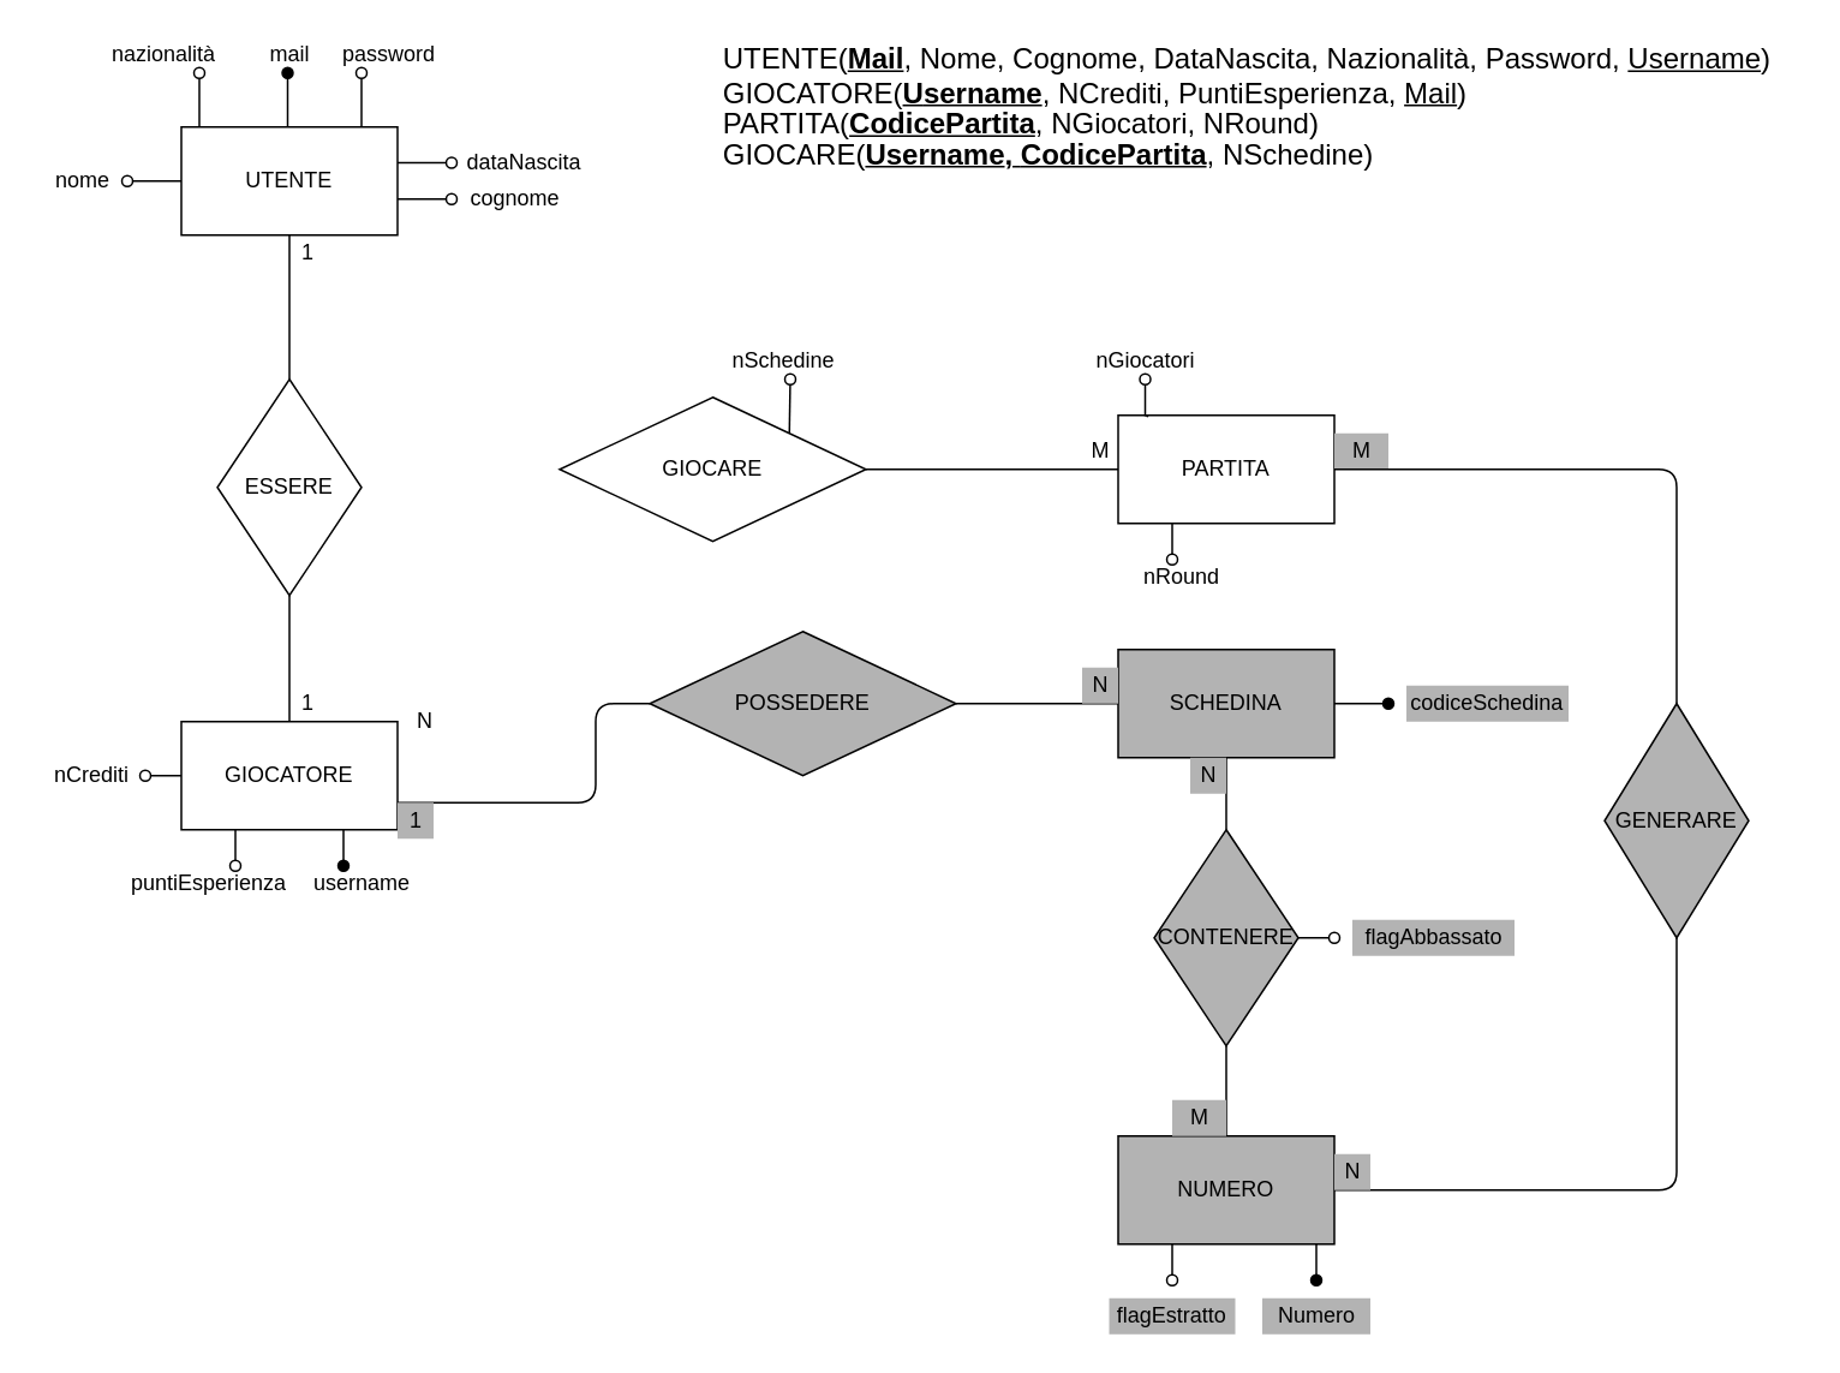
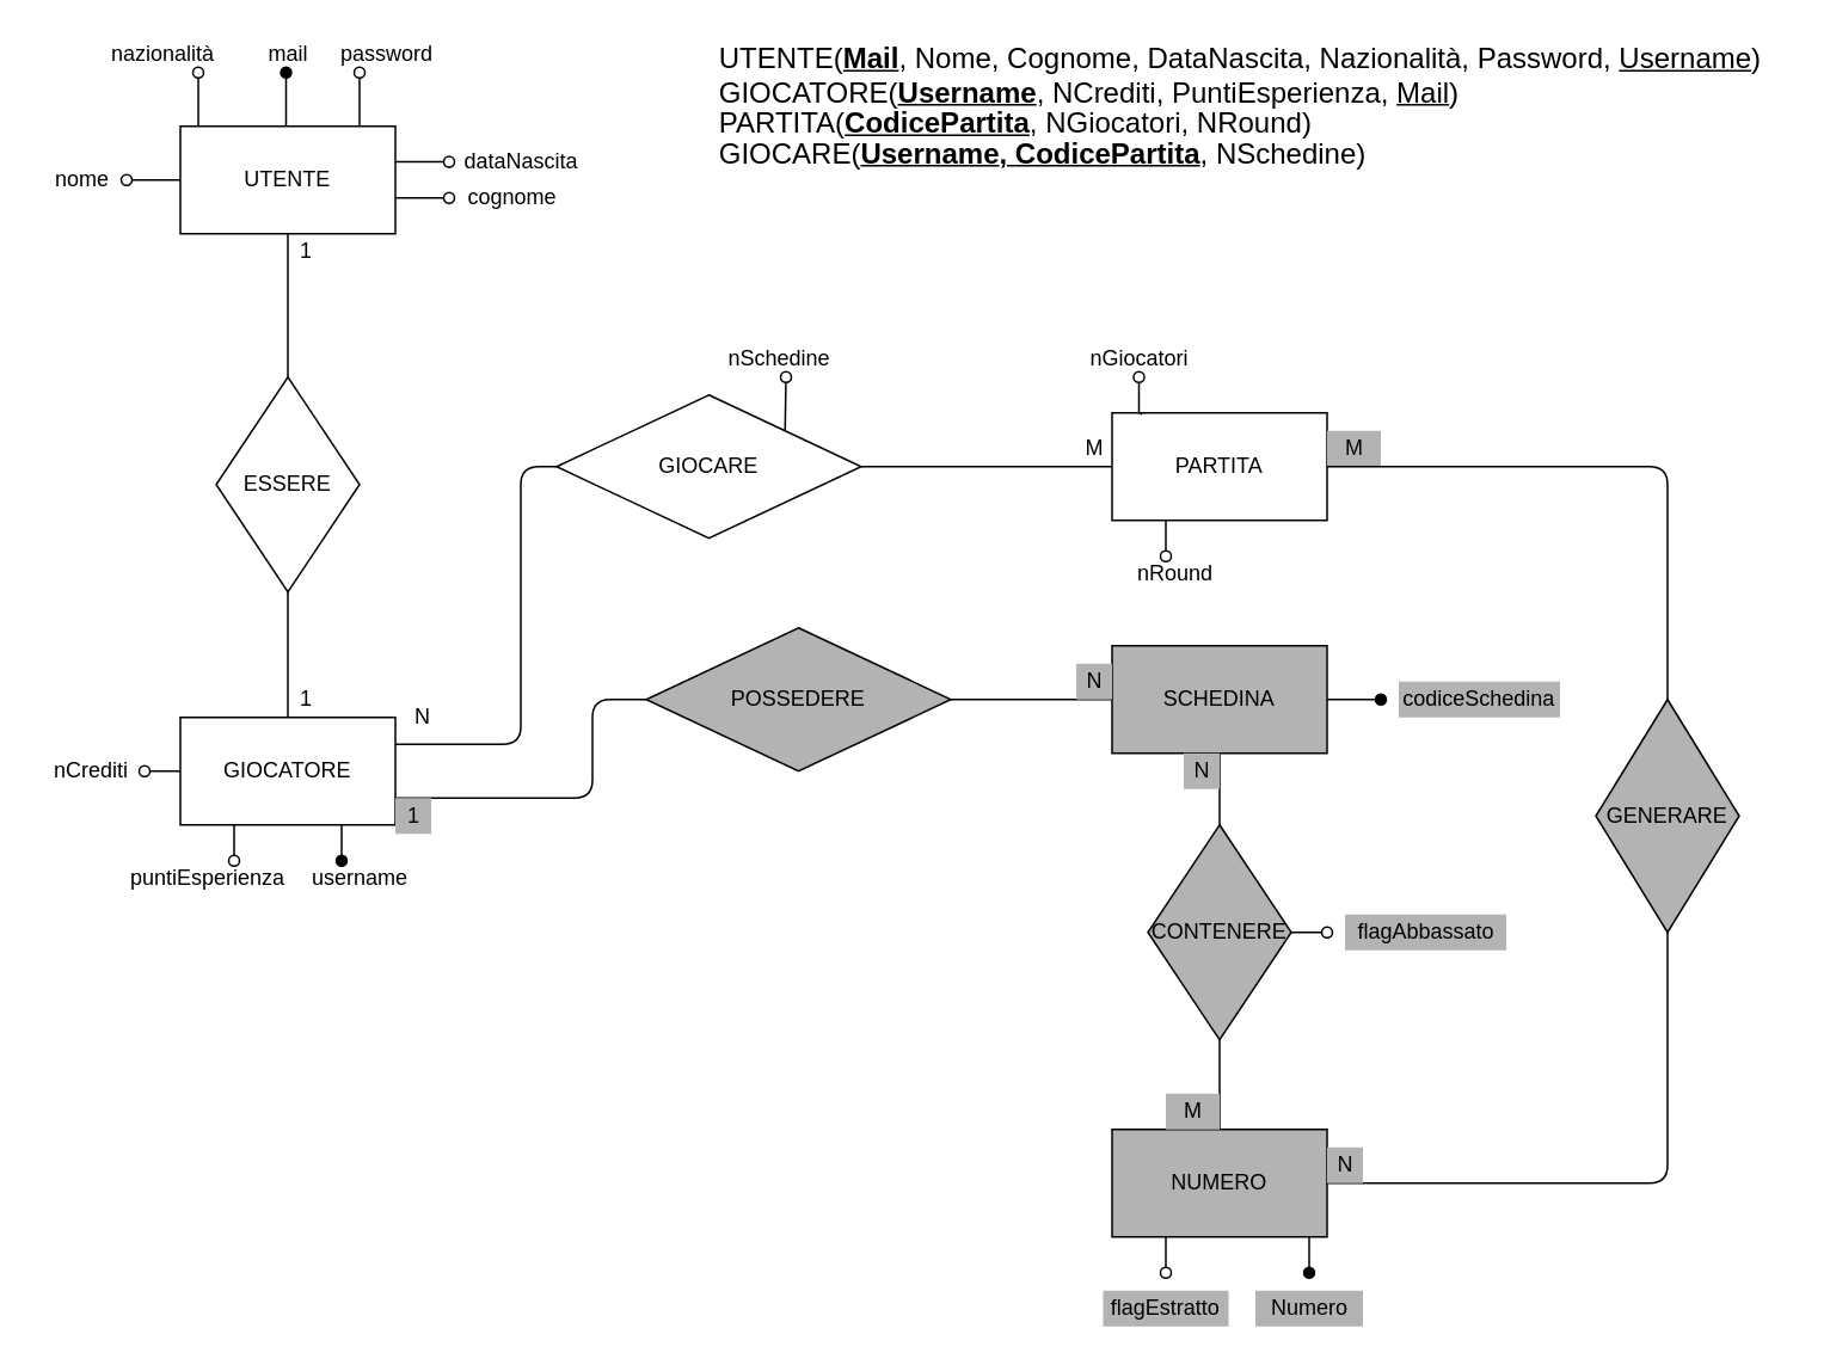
  <mxCell id="0" />
  <mxCell id="1" parent="0" />
  <mxCell id="2" value="UTENTE" style="rounded=0;whiteSpace=wrap;html=1;" parent="1" vertex="1"><mxGeometry x="100" y="70" width="120" height="60" as="geometry" /></mxCell>
  <mxCell id="3" value="" style="endArrow=oval;html=1;endFill=0;" parent="1" edge="1"><mxGeometry width="50" height="50" relative="1" as="geometry"><mxPoint x="110" y="70" as="sourcePoint" /><mxPoint x="110" y="40" as="targetPoint" /></mxGeometry></mxCell>
  <mxCell id="4" value="nome" style="text;html=1;align=center;verticalAlign=middle;resizable=0;points=[];autosize=1;" parent="1" vertex="1"><mxGeometry y="90" width="50" height="20" as="geometry" x="20" /></mxCell>
  <mxCell id="5" value="cognome" style="text;html=1;align=center;verticalAlign=middle;resizable=0;points=[];autosize=1;" parent="1" vertex="1"><mxGeometry x="255" y="100" width="60" height="20" as="geometry" /></mxCell>
  <mxCell id="6" value="mail" style="text;html=1;align=center;verticalAlign=middle;resizable=0;points=[];autosize=1;" parent="1" vertex="1"><mxGeometry x="140" y="20" width="40" height="20" as="geometry" /></mxCell>
  <mxCell id="7" value="password" style="text;html=1;align=center;verticalAlign=middle;resizable=0;points=[];autosize=1;" parent="1" vertex="1"><mxGeometry x="180" y="20" width="70" height="20" as="geometry" /></mxCell>
  <mxCell id="8" value="" style="endArrow=oval;html=1;endFill=0;exitX=1;exitY=0.33;exitDx=0;exitDy=0;exitPerimeter=0;" parent="1" source="2" edge="1"><mxGeometry width="50" height="50" relative="1" as="geometry"><mxPoint x="230" y="89.8" as="sourcePoint" /><mxPoint x="250" y="89.8" as="targetPoint" /></mxGeometry></mxCell>
  <mxCell id="9" value="" style="endArrow=oval;html=1;endFill=1;" parent="1" edge="1"><mxGeometry width="50" height="50" relative="1" as="geometry"><mxPoint x="159" y="70" as="sourcePoint" /><mxPoint x="159" y="40" as="targetPoint" /></mxGeometry></mxCell>
  <mxCell id="10" value="" style="endArrow=oval;html=1;endFill=0;" parent="1" edge="1"><mxGeometry width="50" height="50" relative="1" as="geometry"><mxPoint x="200" y="70" as="sourcePoint" /><mxPoint x="200" y="40" as="targetPoint" /></mxGeometry></mxCell>
  <mxCell id="11" style="edgeStyle=orthogonalEdgeStyle;rounded=0;orthogonalLoop=1;jettySize=auto;html=1;startArrow=oval;startFill=0;endArrow=none;endFill=0;" parent="1" edge="1"><mxGeometry relative="1" as="geometry"><Array as="points"><mxPoint x="100" y="100" /></Array><mxPoint x="70" y="100" as="sourcePoint" /><mxPoint x="90" y="100" as="targetPoint" /></mxGeometry></mxCell>
  <mxCell id="12" value="dataNascita" style="text;html=1;align=center;verticalAlign=middle;resizable=0;points=[];autosize=1;" parent="1" vertex="1"><mxGeometry x="250" y="80" width="80" height="20" as="geometry" /></mxCell>
  <mxCell id="13" value="puntiEsperienza" style="text;html=1;align=center;verticalAlign=middle;resizable=0;points=[];autosize=1;" parent="1" vertex="1"><mxGeometry x="65" y="480" width="100" height="20" as="geometry" /></mxCell>
  <mxCell id="14" value="GIOCATORE" style="rounded=0;whiteSpace=wrap;html=1;" parent="1" vertex="1"><mxGeometry x="100" y="400" width="120" height="60" as="geometry" /></mxCell>
  <mxCell id="15" value="ESSERE" style="rhombus;whiteSpace=wrap;html=1;" parent="1" vertex="1"><mxGeometry x="120" y="210" width="80" height="120" as="geometry" /></mxCell>
  <mxCell id="16" value="" style="endArrow=none;html=1;entryX=0.5;entryY=1;entryDx=0;entryDy=0;exitX=0.5;exitY=0;exitDx=0;exitDy=0;" parent="1" source="15" target="2" edge="1"><mxGeometry width="50" height="50" relative="1" as="geometry"><mxPoint x="140" y="200" as="sourcePoint" /><mxPoint x="190" y="150" as="targetPoint" /></mxGeometry></mxCell>
  <mxCell id="17" value="" style="endArrow=none;html=1;entryX=0.5;entryY=1;entryDx=0;entryDy=0;exitX=0.5;exitY=0;exitDx=0;exitDy=0;" parent="1" source="14" target="15" edge="1"><mxGeometry width="50" height="50" relative="1" as="geometry"><mxPoint x="120" y="400" as="sourcePoint" /><mxPoint x="170" y="350" as="targetPoint" /></mxGeometry></mxCell>
  <mxCell id="18" value="PARTITA" style="rounded=0;whiteSpace=wrap;html=1;" parent="1" vertex="1"><mxGeometry x="620" y="230" width="120" height="60" as="geometry" /></mxCell>
  <mxCell id="19" style="edgeStyle=orthogonalEdgeStyle;rounded=0;orthogonalLoop=1;jettySize=auto;html=1;startArrow=oval;startFill=0;endArrow=none;endFill=0;" parent="1" source="20" edge="1"><mxGeometry relative="1" as="geometry"><mxPoint x="636" y="231" as="targetPoint" /></mxGeometry></mxCell>
  <mxCell id="20" value="nGiocatori" style="text;html=1;align=center;verticalAlign=middle;resizable=0;points=[];autosize=1;" parent="1" vertex="1"><mxGeometry x="600" y="190" width="70" height="20" as="geometry" /></mxCell>
  <mxCell id="21" value="GIOCARE" style="rhombus;whiteSpace=wrap;html=1;" parent="1" vertex="1"><mxGeometry x="310" y="220" width="170" height="80" as="geometry" /></mxCell>
  <mxCell id="22" value="" style="endArrow=none;html=1;entryX=0;entryY=0.5;entryDx=0;entryDy=0;exitX=1;exitY=0.5;exitDx=0;exitDy=0;" parent="1" source="21" target="18" edge="1"><mxGeometry width="50" height="50" relative="1" as="geometry"><mxPoint x="530" y="260" as="sourcePoint" /><mxPoint x="570" y="230" as="targetPoint" /><Array as="points"><mxPoint x="540" y="260" /></Array></mxGeometry></mxCell>
+ <mxCell id="23" value="" style="endArrow=none;html=1;entryX=0;entryY=0.5;entryDx=0;entryDy=0;exitX=1;exitY=0.25;exitDx=0;exitDy=0;" parent="1" source="14" target="21" edge="1"><mxGeometry width="50" height="50" relative="1" as="geometry"><mxPoint x="270" y="450" as="sourcePoint" /><mxPoint x="320" y="400" as="targetPoint" /><Array as="points"><mxPoint x="290" y="415" /><mxPoint x="290" y="260" /></Array></mxGeometry></mxCell>
  <mxCell id="24" value="SCHEDINA" style="rounded=0;whiteSpace=wrap;html=1;fillColor=#B3B3B3;" parent="1" vertex="1"><mxGeometry x="620" y="360" width="120" height="60" as="geometry" /></mxCell>
  <mxCell id="25" value="POSSEDERE" style="rhombus;whiteSpace=wrap;html=1;fillColor=#B3B3B3;" parent="1" vertex="1"><mxGeometry x="360" y="350" width="170" height="80" as="geometry" /></mxCell>
  <mxCell id="26" value="" style="endArrow=none;html=1;entryX=0;entryY=0.5;entryDx=0;entryDy=0;exitX=1;exitY=0.5;exitDx=0;exitDy=0;" parent="1" source="25" target="24" edge="1"><mxGeometry width="50" height="50" relative="1" as="geometry"><mxPoint x="540" y="490" as="sourcePoint" /><mxPoint x="590" y="440" as="targetPoint" /></mxGeometry></mxCell>
  <mxCell id="27" value="" style="endArrow=none;html=1;entryX=0;entryY=0.5;entryDx=0;entryDy=0;exitX=1;exitY=0.75;exitDx=0;exitDy=0;" parent="1" source="14" target="25" edge="1"><mxGeometry width="50" height="50" relative="1" as="geometry"><mxPoint x="290" y="480" as="sourcePoint" /><mxPoint x="340" y="430" as="targetPoint" /><Array as="points"><mxPoint x="330" y="445" /><mxPoint x="330" y="390" /></Array></mxGeometry></mxCell>
  <mxCell id="28" value="codiceSchedina" style="text;html=1;strokeColor=none;fillColor=#B3B3B3;align=center;verticalAlign=middle;whiteSpace=wrap;rounded=0;" parent="1" vertex="1"><mxGeometry x="780" y="380" width="90" height="20" as="geometry" /></mxCell>
  <mxCell id="29" value="" style="endArrow=oval;html=1;endFill=1;exitX=1;exitY=0.5;exitDx=0;exitDy=0;" parent="1" source="24" edge="1"><mxGeometry width="50" height="50" relative="1" as="geometry"><mxPoint x="740" y="420" as="sourcePoint" /><mxPoint x="770" y="390" as="targetPoint" /></mxGeometry></mxCell>
  <mxCell id="30" value="NUMERO" style="rounded=0;whiteSpace=wrap;html=1;fillColor=#B3B3B3;" parent="1" vertex="1"><mxGeometry x="620" y="630" width="120" height="60" as="geometry" /></mxCell>
  <mxCell id="31" value="CONTENERE" style="rhombus;whiteSpace=wrap;html=1;fillColor=#B3B3B3;" parent="1" vertex="1"><mxGeometry x="640" y="460" width="80" height="120" as="geometry" /></mxCell>
  <mxCell id="32" value="" style="endArrow=none;html=1;entryX=0.5;entryY=1;entryDx=0;entryDy=0;exitX=0.5;exitY=0;exitDx=0;exitDy=0;" parent="1" source="31" target="24" edge="1"><mxGeometry width="50" height="50" relative="1" as="geometry"><mxPoint x="560" y="520" as="sourcePoint" /><mxPoint x="610" y="470" as="targetPoint" /></mxGeometry></mxCell>
  <mxCell id="33" value="" style="endArrow=none;html=1;entryX=0.5;entryY=1;entryDx=0;entryDy=0;exitX=0.5;exitY=0;exitDx=0;exitDy=0;" parent="1" source="30" target="31" edge="1"><mxGeometry width="50" height="50" relative="1" as="geometry"><mxPoint x="600" y="640" as="sourcePoint" /><mxPoint x="650" y="590" as="targetPoint" /></mxGeometry></mxCell>
  <mxCell id="34" style="edgeStyle=orthogonalEdgeStyle;rounded=0;orthogonalLoop=1;jettySize=auto;html=1;entryX=1;entryY=0.5;entryDx=0;entryDy=0;startArrow=oval;startFill=0;endArrow=none;endFill=0;" parent="1" target="31" edge="1"><mxGeometry relative="1" as="geometry"><Array as="points"><mxPoint x="740" y="520" /></Array><mxPoint x="740" y="520" as="sourcePoint" /></mxGeometry></mxCell>
  <mxCell id="35" value="flagAbbassato" style="text;html=1;align=center;verticalAlign=middle;resizable=0;points=[];autosize=1;fillColor=#B3B3B3;" parent="1" vertex="1"><mxGeometry x="750" y="510" width="90" height="20" as="geometry" /></mxCell>
  <mxCell id="36" value="N" style="text;html=1;align=center;verticalAlign=middle;resizable=0;points=[];autosize=1;fillColor=#B3B3B3;" parent="1" vertex="1"><mxGeometry x="660" y="420" width="20" height="20" as="geometry" /></mxCell>
  <mxCell id="37" value="M" style="text;html=1;align=center;verticalAlign=middle;resizable=0;points=[];autosize=1;fillColor=#B3B3B3;" parent="1" vertex="1"><mxGeometry x="650" y="610" width="30" height="20" as="geometry" /></mxCell>
  <mxCell id="38" value="" style="edgeStyle=orthogonalEdgeStyle;rounded=0;orthogonalLoop=1;jettySize=auto;html=1;startArrow=oval;startFill=0;endArrow=none;endFill=0;" parent="1" edge="1"><mxGeometry relative="1" as="geometry"><mxPoint x="314" y="660" as="targetPoint" /></mxGeometry></mxCell>
  <mxCell id="39" style="edgeStyle=orthogonalEdgeStyle;rounded=0;orthogonalLoop=1;jettySize=auto;html=1;startArrow=oval;startFill=0;endArrow=none;endFill=0;entryX=0.25;entryY=1;entryDx=0;entryDy=0;" parent="1" target="30" edge="1"><mxGeometry relative="1" as="geometry"><mxPoint x="650" y="710" as="sourcePoint" /></mxGeometry></mxCell>
  <mxCell id="40" value="flagEstratto" style="text;html=1;strokeColor=none;fillColor=#B3B3B3;align=center;verticalAlign=middle;whiteSpace=wrap;rounded=0;" parent="1" vertex="1"><mxGeometry x="615" y="720" width="70" height="20" as="geometry" /></mxCell>
  <mxCell id="41" value="Numero" style="text;html=1;align=center;verticalAlign=middle;resizable=0;points=[];autosize=1;fillColor=#B3B3B3;" parent="1" vertex="1"><mxGeometry x="700" y="720" width="60" height="20" as="geometry" /></mxCell>
  <mxCell id="42" value="" style="endArrow=oval;html=1;endFill=1;exitX=0.25;exitY=1;exitDx=0;exitDy=0;entryX=0.5;entryY=0;entryDx=0;entryDy=0;" parent="1" edge="1"><mxGeometry width="50" height="50" relative="1" as="geometry"><mxPoint x="730" y="690" as="sourcePoint" /><mxPoint x="730" y="710" as="targetPoint" /></mxGeometry></mxCell>
  <mxCell id="43" value="GENERARE" style="rhombus;whiteSpace=wrap;html=1;fillColor=#B3B3B3;" parent="1" vertex="1"><mxGeometry x="890" y="390" width="80" height="130" as="geometry" /></mxCell>
  <mxCell id="44" value="" style="endArrow=none;html=1;entryX=0.5;entryY=1;entryDx=0;entryDy=0;exitX=1;exitY=0.5;exitDx=0;exitDy=0;" parent="1" source="30" target="43" edge="1"><mxGeometry width="50" height="50" relative="1" as="geometry"><mxPoint x="1060" y="680" as="sourcePoint" /><mxPoint x="850" y="280" as="targetPoint" /><Array as="points"><mxPoint x="930" y="660" /></Array></mxGeometry></mxCell>
  <mxCell id="45" value="N" style="text;html=1;align=center;verticalAlign=middle;resizable=0;points=[];autosize=1;fillColor=#B3B3B3;" parent="1" vertex="1"><mxGeometry x="740" y="640" width="20" height="20" as="geometry" /></mxCell>
  <mxCell id="46" value="M" style="text;html=1;align=center;verticalAlign=middle;resizable=0;points=[];autosize=1;fillColor=#B3B3B3;" parent="1" vertex="1"><mxGeometry x="740" y="240" width="30" height="20" as="geometry" /></mxCell>
  <mxCell id="47" value="nRound" style="text;html=1;align=center;verticalAlign=middle;resizable=0;points=[];autosize=1;" parent="1" vertex="1"><mxGeometry x="625" y="310" width="60" height="20" as="geometry" /></mxCell>
  <mxCell id="48" value="username" style="text;html=1;align=center;verticalAlign=middle;resizable=0;points=[];autosize=1;" parent="1" vertex="1"><mxGeometry x="165" y="480" width="70" height="20" as="geometry" /></mxCell>
  <mxCell id="49" value="nazionalità" style="text;html=1;align=center;verticalAlign=middle;resizable=0;points=[];autosize=1;" parent="1" vertex="1"><mxGeometry x="55" y="20" width="70" height="20" as="geometry" /></mxCell>
  <mxCell id="50" value="1" style="text;html=1;align=center;verticalAlign=middle;resizable=0;points=[];autosize=1;fillColor=#B3B3B3;" parent="1" vertex="1"><mxGeometry x="220" y="445" width="20" height="20" as="geometry" /></mxCell>
  <mxCell id="51" value="N" style="text;html=1;align=center;verticalAlign=middle;resizable=0;points=[];autosize=1;fillColor=#B3B3B3;" parent="1" vertex="1"><mxGeometry x="600" y="370" width="20" height="20" as="geometry" /></mxCell>
  <mxCell id="52" value="N" style="text;html=1;align=center;verticalAlign=middle;resizable=0;points=[];autosize=1;" parent="1" vertex="1"><mxGeometry x="225" y="390" width="20" height="20" as="geometry" /></mxCell>
  <mxCell id="53" value="M" style="text;html=1;align=center;verticalAlign=middle;resizable=0;points=[];autosize=1;" parent="1" vertex="1"><mxGeometry x="595" y="240" width="30" height="20" as="geometry" /></mxCell>
  <mxCell id="54" value="nSchedine" style="text;html=1;align=center;verticalAlign=middle;resizable=0;points=[];autosize=1;" parent="1" vertex="1"><mxGeometry x="399" y="190" width="70" height="20" as="geometry" /></mxCell>
  <mxCell id="55" value="" style="endArrow=oval;html=1;endFill=0;" parent="1" edge="1"><mxGeometry width="50" height="50" relative="1" as="geometry"><mxPoint x="220" y="110" as="sourcePoint" /><mxPoint x="250" y="110" as="targetPoint" /></mxGeometry></mxCell>
  <mxCell id="56" value="1" style="text;html=1;align=center;verticalAlign=middle;resizable=0;points=[];autosize=1;" parent="1" vertex="1"><mxGeometry x="160" y="130" width="20" height="20" as="geometry" /></mxCell>
  <mxCell id="57" value="1" style="text;html=1;align=center;verticalAlign=middle;resizable=0;points=[];autosize=1;" parent="1" vertex="1"><mxGeometry x="160" y="380" width="20" height="20" as="geometry" /></mxCell>
  <mxCell id="58" value="nCrediti" style="text;html=1;align=center;verticalAlign=middle;resizable=0;points=[];autosize=1;" parent="1" vertex="1"><mxGeometry y="420" width="60" height="20" as="geometry" x="20" /></mxCell>
  <mxCell id="59" style="edgeStyle=orthogonalEdgeStyle;rounded=0;orthogonalLoop=1;jettySize=auto;html=1;startArrow=oval;startFill=1;endArrow=none;endFill=0;entryX=0.75;entryY=1;entryDx=0;entryDy=0;" parent="1" target="14" edge="1"><mxGeometry relative="1" as="geometry"><mxPoint x="190" y="480" as="sourcePoint" /><mxPoint x="130" y="400" as="targetPoint" /></mxGeometry></mxCell>
  <mxCell id="60" style="edgeStyle=orthogonalEdgeStyle;rounded=0;orthogonalLoop=1;jettySize=auto;html=1;startArrow=oval;startFill=0;endArrow=none;endFill=0;entryX=0.25;entryY=1;entryDx=0;entryDy=0;" parent="1" target="18" edge="1"><mxGeometry relative="1" as="geometry"><mxPoint x="741" y="341" as="targetPoint" /><mxPoint x="650" y="310" as="sourcePoint" /></mxGeometry></mxCell>
  <mxCell id="61" value="" style="endArrow=none;html=1;exitX=1;exitY=0.5;exitDx=0;exitDy=0;entryX=0.5;entryY=0;entryDx=0;entryDy=0;" parent="1" source="18" target="43" edge="1"><mxGeometry width="50" height="50" relative="1" as="geometry"><mxPoint x="840" y="470" as="sourcePoint" /><mxPoint x="890" y="420" as="targetPoint" /><Array as="points"><mxPoint x="930" y="260" /></Array></mxGeometry></mxCell>
  <mxCell id="62" value="" style="endArrow=oval;html=1;endFill=0;exitX=0.25;exitY=1;exitDx=0;exitDy=0;" parent="1" source="14" edge="1"><mxGeometry width="50" height="50" relative="1" as="geometry"><mxPoint x="120" y="500" as="sourcePoint" /><mxPoint x="130" y="480" as="targetPoint" /></mxGeometry></mxCell>
  <mxCell id="63" value="" style="endArrow=none;html=1;startArrow=oval;startFill=0;entryX=1;entryY=0;entryDx=0;entryDy=0;" parent="1" target="21" edge="1"><mxGeometry width="50" height="50" relative="1" as="geometry"><mxPoint x="438" y="210" as="sourcePoint" /><mxPoint x="438" y="210" as="targetPoint" /></mxGeometry></mxCell>
  <mxCell id="64" value="" style="endArrow=none;html=1;startArrow=oval;startFill=0;entryX=0;entryY=0.5;entryDx=0;entryDy=0;exitX=1;exitY=0.5;exitDx=0;exitDy=0;exitPerimeter=0;" parent="1" source="58" target="14" edge="1"><mxGeometry width="50" height="50" relative="1" as="geometry"><mxPoint x="150" y="430" as="sourcePoint" /><mxPoint x="200" y="380" as="targetPoint" /></mxGeometry></mxCell>
  <mxCell id="65" value="&lt;p style=&quot;margin-bottom: 0cm ; line-height: 1px ; background: transparent&quot;&gt;&lt;font size=&quot;3&quot;&gt;UTENTE(&lt;/font&gt;&lt;u style=&quot;font-size: medium&quot;&gt;&lt;b&gt;Mail&lt;/b&gt;&lt;/u&gt;&lt;font size=&quot;3&quot;&gt;, Nome, Cognome, DataNascita, Nazionalità, Password, &lt;/font&gt;&lt;u&gt;&lt;font style=&quot;font-size: 16px&quot;&gt;Username&lt;/font&gt;&lt;/u&gt;&lt;font size=&quot;3&quot;&gt;)&lt;/font&gt;&lt;/p&gt;&lt;p style=&quot;margin-bottom: 0cm ; line-height: 1px ; background: transparent ; font-size: medium&quot;&gt;GIOCATORE(&lt;u&gt;&lt;b&gt;U&lt;/b&gt;&lt;/u&gt;&lt;u&gt;&lt;b&gt;sername&lt;/b&gt;&lt;/u&gt;, NCrediti, PuntiEsperienza, &lt;u&gt;Mail&lt;/u&gt;)&lt;/p&gt;&lt;p style=&quot;margin-bottom: 0cm ; line-height: 1px ; background: transparent ; font-size: medium&quot;&gt;PARTITA(&lt;u&gt;&lt;b&gt;CodicePartita&lt;/b&gt;&lt;/u&gt;, NGiocatori, NRound)&lt;/p&gt;&lt;p style=&quot;margin-bottom: 0cm ; line-height: 1px ; background: transparent ; font-size: medium&quot;&gt;GIOCARE(&lt;u&gt;&lt;b&gt;Username&lt;/b&gt;&lt;/u&gt;&lt;u&gt;&lt;b&gt;, &lt;/b&gt;&lt;/u&gt;&lt;u&gt;&lt;b&gt;CodicePartita&lt;/b&gt;&lt;/u&gt;, NSchedine)&lt;/p&gt;" style="text;html=1;align=left;verticalAlign=middle;resizable=0;points=[];autosize=1;" parent="1" vertex="1"><mxGeometry x="399" y="20" width="600" height="70" as="geometry" /></mxCell>
